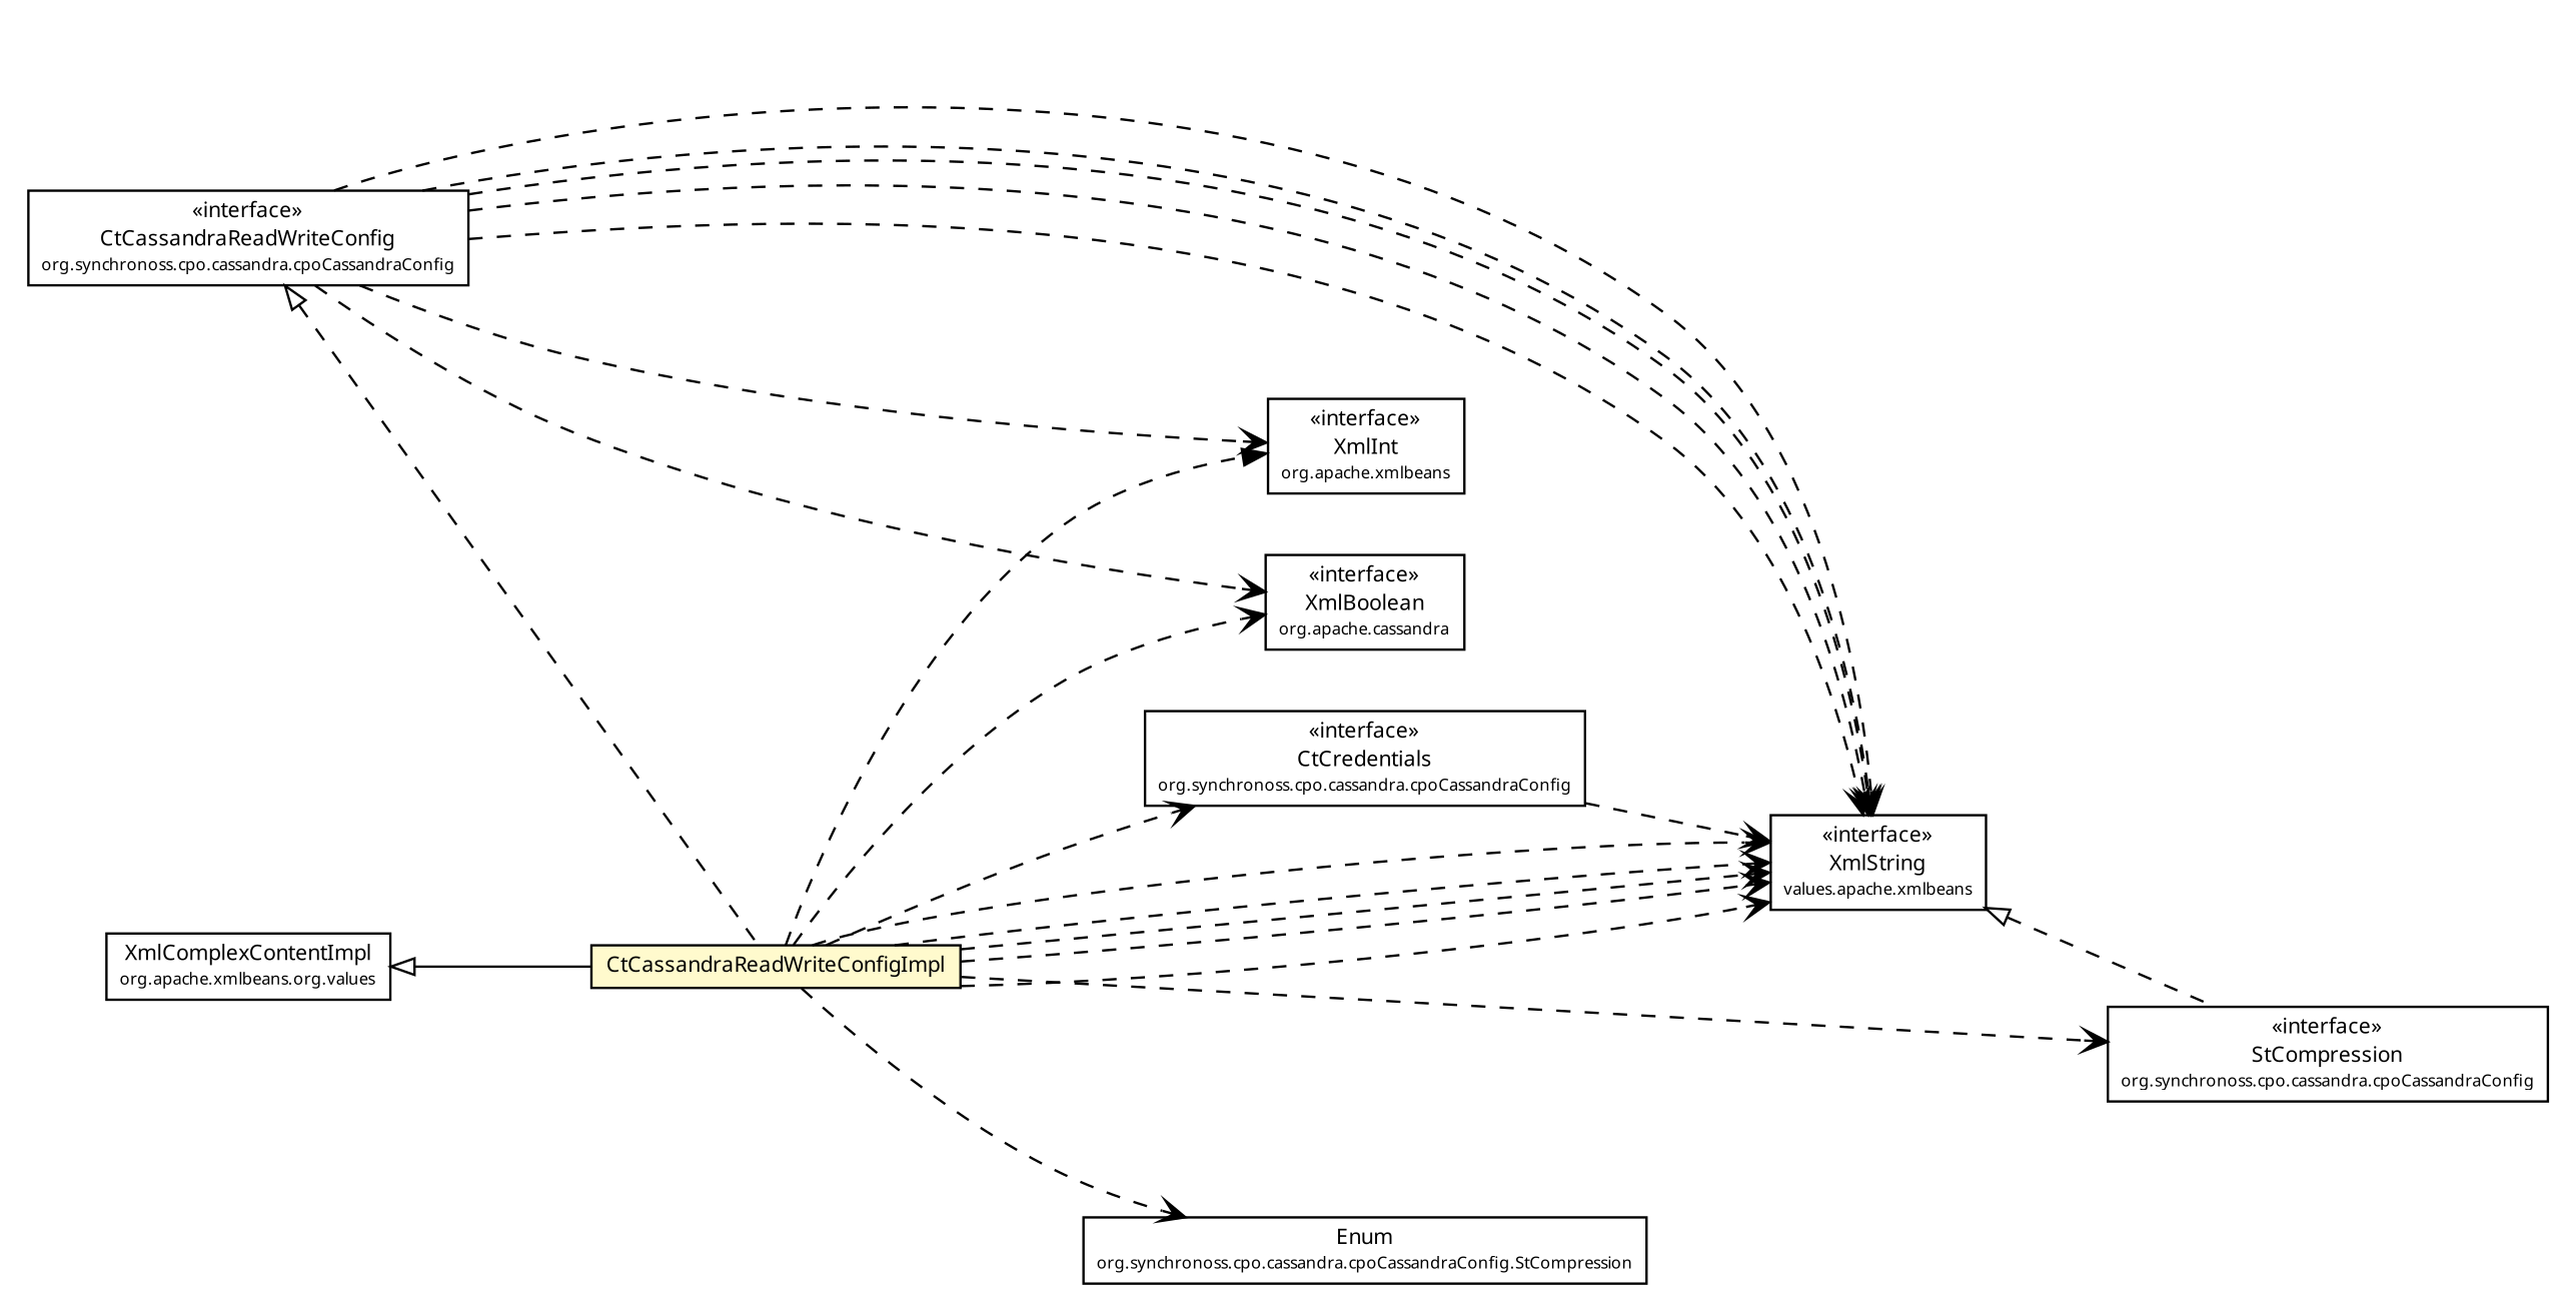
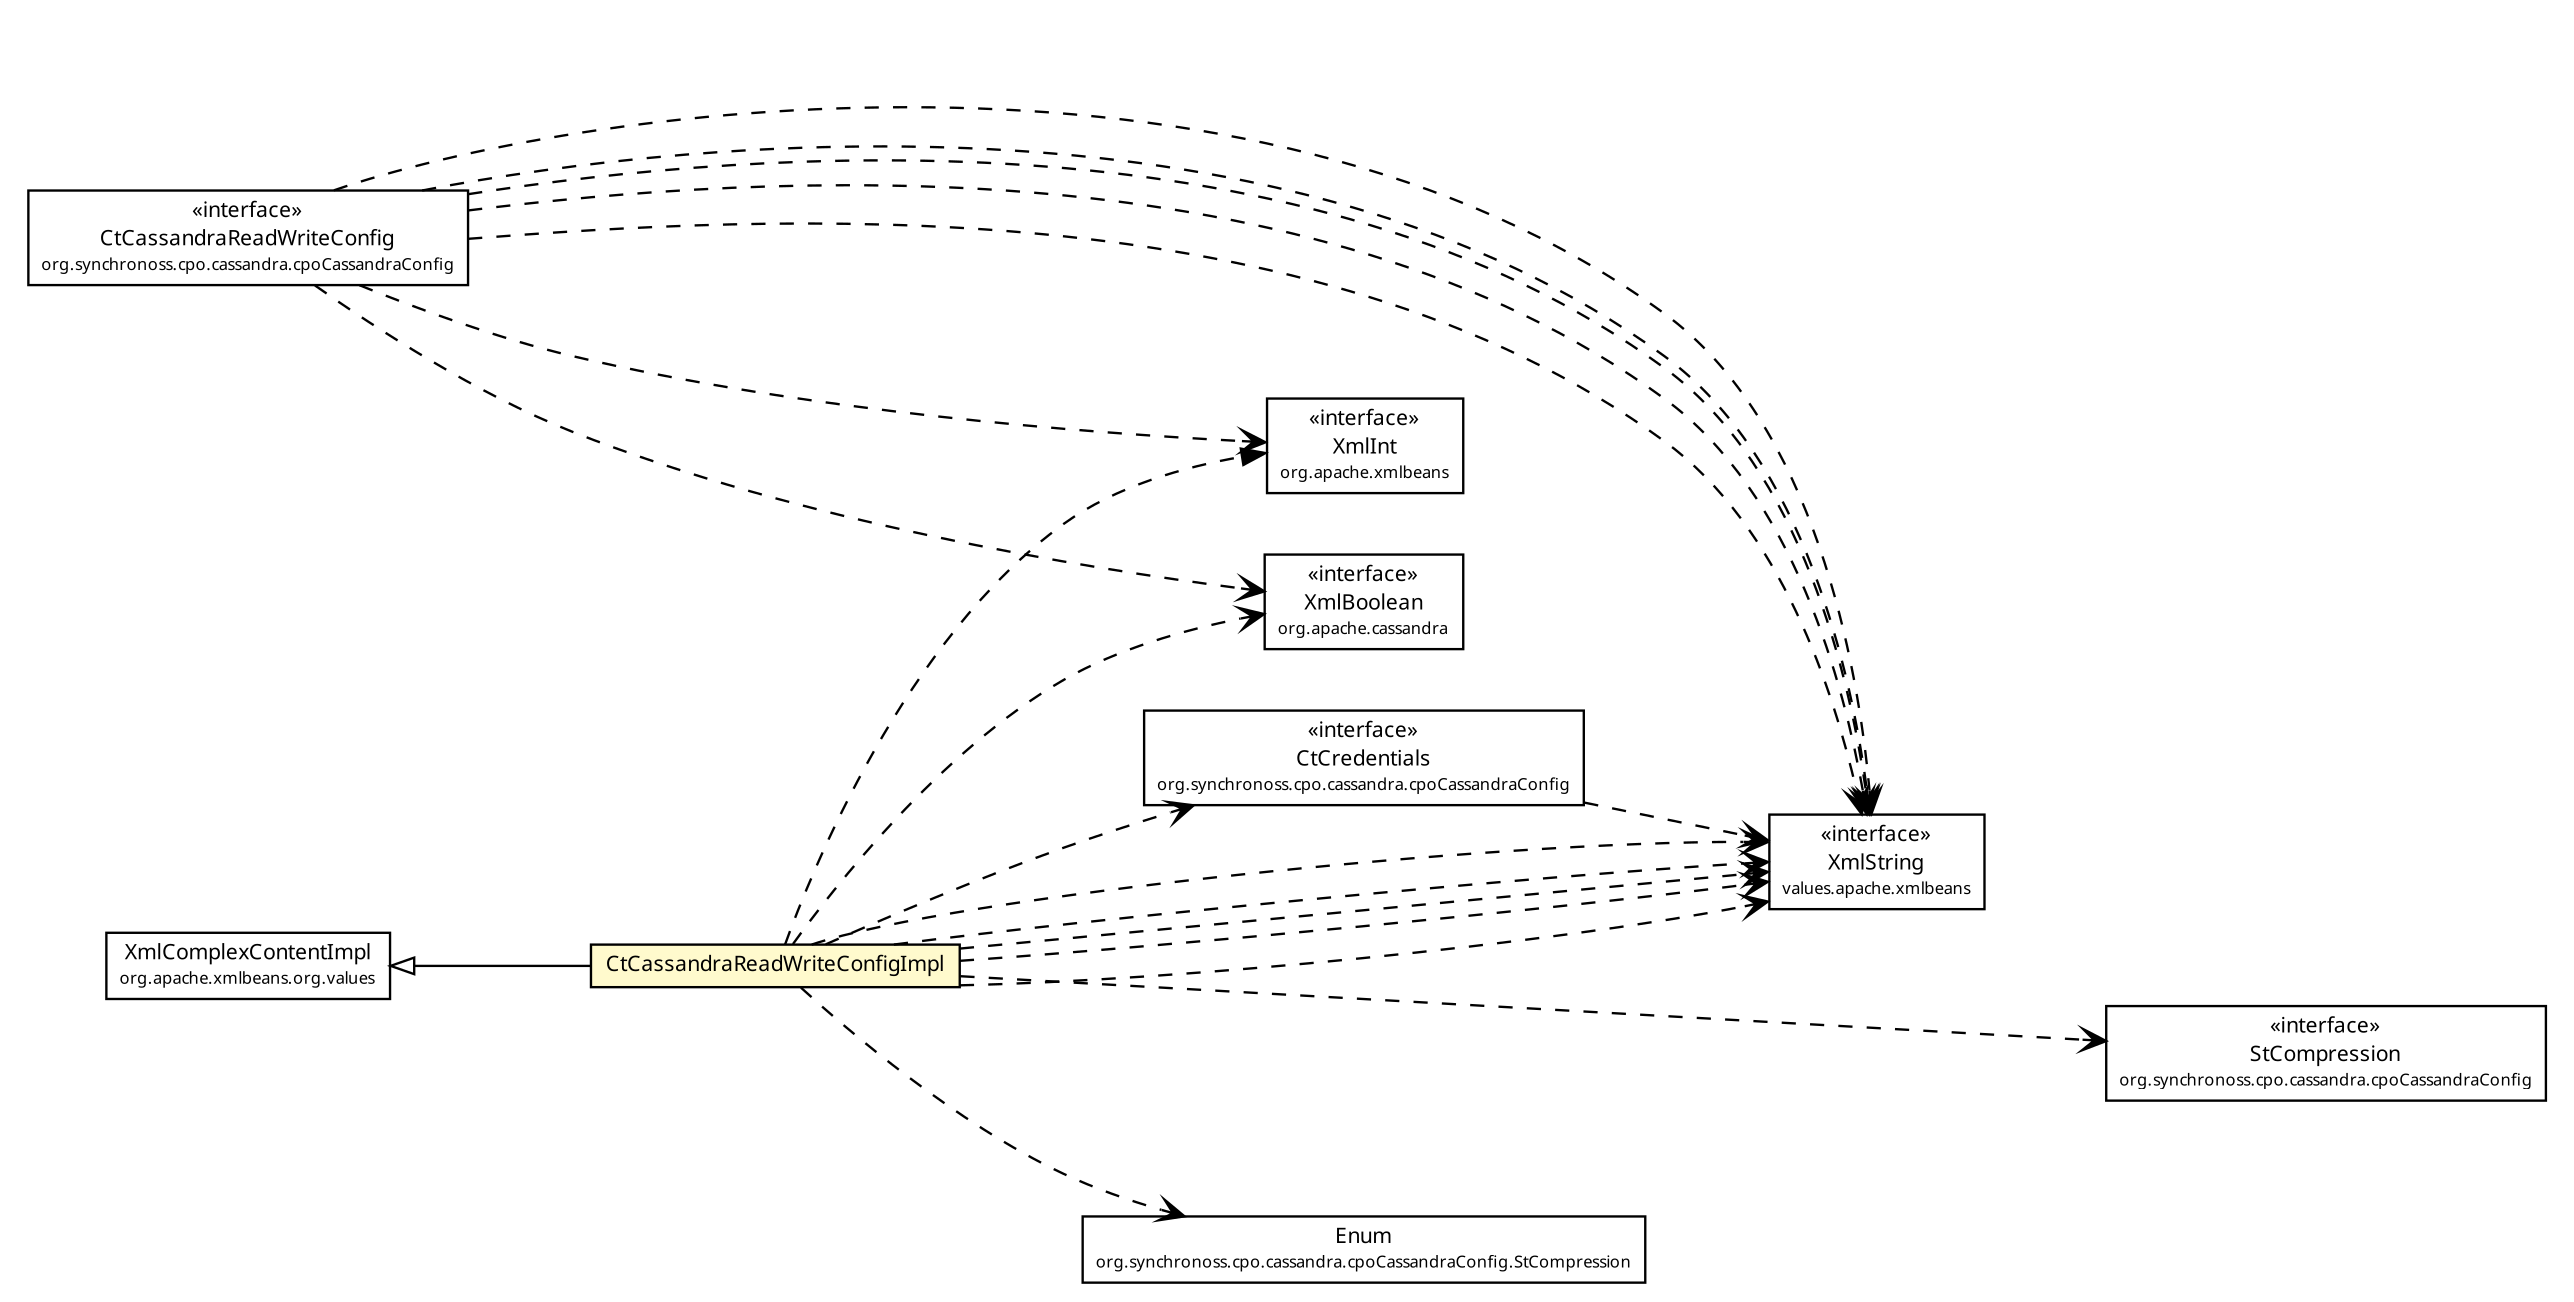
  digraph {
    fontname="Noto Sans"
    rankdir=LR
    node [fontcolor=black fontname="Noto Sans" fontsize=9.0 shape=plaintext]
    edge [arrowhead=open color=black fontcolor=black fontname="Noto Sans" fontsize=10.0 headport=p labelfontname=Helvetica labelfontsize=10 style=dashed tailport=p]
    n1 [label=<<table border="0" cellborder="1" cellspacing="0" cellpadding="2" port="p" href="../CtCredentials.html"> 		<tr><td><table border="0" cellspacing="0" cellpadding="1"> 			<tr><td> &laquo;interface&raquo; </td></tr> 			<tr><td> CtCredentials </td></tr> 			<tr><td><font point-size="7.0"> org.synchronoss.cpo.cassandra.cpoCassandraConfig </font></td></tr> 		</table></td></tr> 		</table>>]
    n2 [label=<<table border="0" cellborder="1" cellspacing="0" cellpadding="2" port="p" href="http://java.sun.com/j2se/1.4.2/docs/api/org/apache/xmlbeans/XmlString.html"> 		<tr><td><table border="0" cellspacing="0" cellpadding="1"> 			<tr><td> &laquo;interface&raquo; </td></tr> 			<tr><td> XmlString </td></tr> 			<tr><td><font point-size="7.0"> values.apache.xmlbeans </font></td></tr> 		</table></td></tr> 		</table>>]
    n3 [label=<<table border="0" cellborder="1" cellspacing="0" cellpadding="2" port="p" href="../StCompression.html"> 		<tr><td><table border="0" cellspacing="0" cellpadding="1"> 			<tr><td> &laquo;interface&raquo; </td></tr> 			<tr><td> StCompression </td></tr> 			<tr><td><font point-size="7.0"> org.synchronoss.cpo.cassandra.cpoCassandraConfig </font></td></tr> 		</table></td></tr> 		</table>>]
    n4 [label=<<table border="0" cellborder="1" cellspacing="0" cellpadding="2" port="p" href="../CtCassandraReadWriteConfig.html"> 		<tr><td><table border="0" cellspacing="0" cellpadding="1"> 			<tr><td> &laquo;interface&raquo; </td></tr> 			<tr><td> CtCassandraReadWriteConfig </td></tr> 			<tr><td><font point-size="7.0"> org.synchronoss.cpo.cassandra.cpoCassandraConfig </font></td></tr> 		</table></td></tr> 		</table>>]
    n5 [label=<<table border="0" cellborder="1" cellspacing="0" cellpadding="2" port="p" bgcolor="lemonChiffon" href="./CtCassandraReadWriteConfigImpl.html"> 		<tr><td><table border="0" cellspacing="0" cellpadding="1"> 			<tr><td> CtCassandraReadWriteConfigImpl </td></tr> 		</table></td></tr> 		</table>>]
    n6 [label=<<table border="0" cellborder="1" cellspacing="0" cellpadding="2" port="p" href="http://java.sun.com/j2se/1.4.2/docs/api/org/apache/xmlbeans/XmlInt.html"> 		<tr><td><table border="0" cellspacing="0" cellpadding="1"> 			<tr><td> &laquo;interface&raquo; </td></tr> 			<tr><td> XmlInt </td></tr> 			<tr><td><font point-size="7.0"> org.apache.xmlbeans </font></td></tr> 		</table></td></tr> 		</table>>]
    n7 [label=<<table border="0" cellborder="1" cellspacing="0" cellpadding="2" port="p" href="http://java.sun.com/j2se/1.4.2/docs/api/org/apache/xmlbeans/XmlBoolean.html"> 		<tr><td><table border="0" cellspacing="0" cellpadding="1"> 			<tr><td> &laquo;interface&raquo; </td></tr> 			<tr><td> XmlBoolean </td></tr> 			<tr><td><font point-size="7.0"> org.apache.cassandra </font></td></tr> 		</table></td></tr> 		</table>>]
    n8 [label=<<table border="0" cellborder="1" cellspacing="0" cellpadding="2" port="p" href="../StCompression.Enum.html"> 		<tr><td><table border="0" cellspacing="0" cellpadding="1"> 			<tr><td> Enum </td></tr> 			<tr><td><font point-size="7.0"> org.synchronoss.cpo.cassandra.cpoCassandraConfig.StCompression </font></td></tr> 		</table></td></tr> 		</table>>]
    n9 [label=<<table border="0" cellborder="1" cellspacing="0" cellpadding="2" port="p" href="http://java.sun.com/j2se/1.4.2/docs/api/org/apache/xmlbeans/impl/values/XmlComplexContentImpl.html"> 		<tr><td><table border="0" cellspacing="0" cellpadding="1"> 			<tr><td> XmlComplexContentImpl </td></tr> 			<tr><td><font point-size="7.0"> org.apache.xmlbeans.org.values </font></td></tr> 		</table></td></tr> 		</table>>]
    n1 -> n2
-   n2 -> n3 [arrowtail=empty dir=back fontsize=10 arrowhead="" color="" fontcolor=""]
    n4 -> n2
    n4 -> n2
    n4 -> n2
    n4 -> n2
    n4 -> n2
-   n4 -> n5 [arrowtail=empty dir=back fontsize=10 arrowhead="" color="" fontcolor=""]
    n4 -> n6
    n4 -> n7
    n5 -> n1
    n5 -> n2
    n5 -> n2
    n5 -> n2
    n5 -> n2
    n5 -> n2
    n5 -> n3
    n5 -> n6 [arrowhead=normal]
    n5 -> n7
    n5 -> n8
    n9 -> n5 [arrowtail=empty dir=back fontsize=10 arrowhead="" color="" fontcolor="" style=""]
  }
